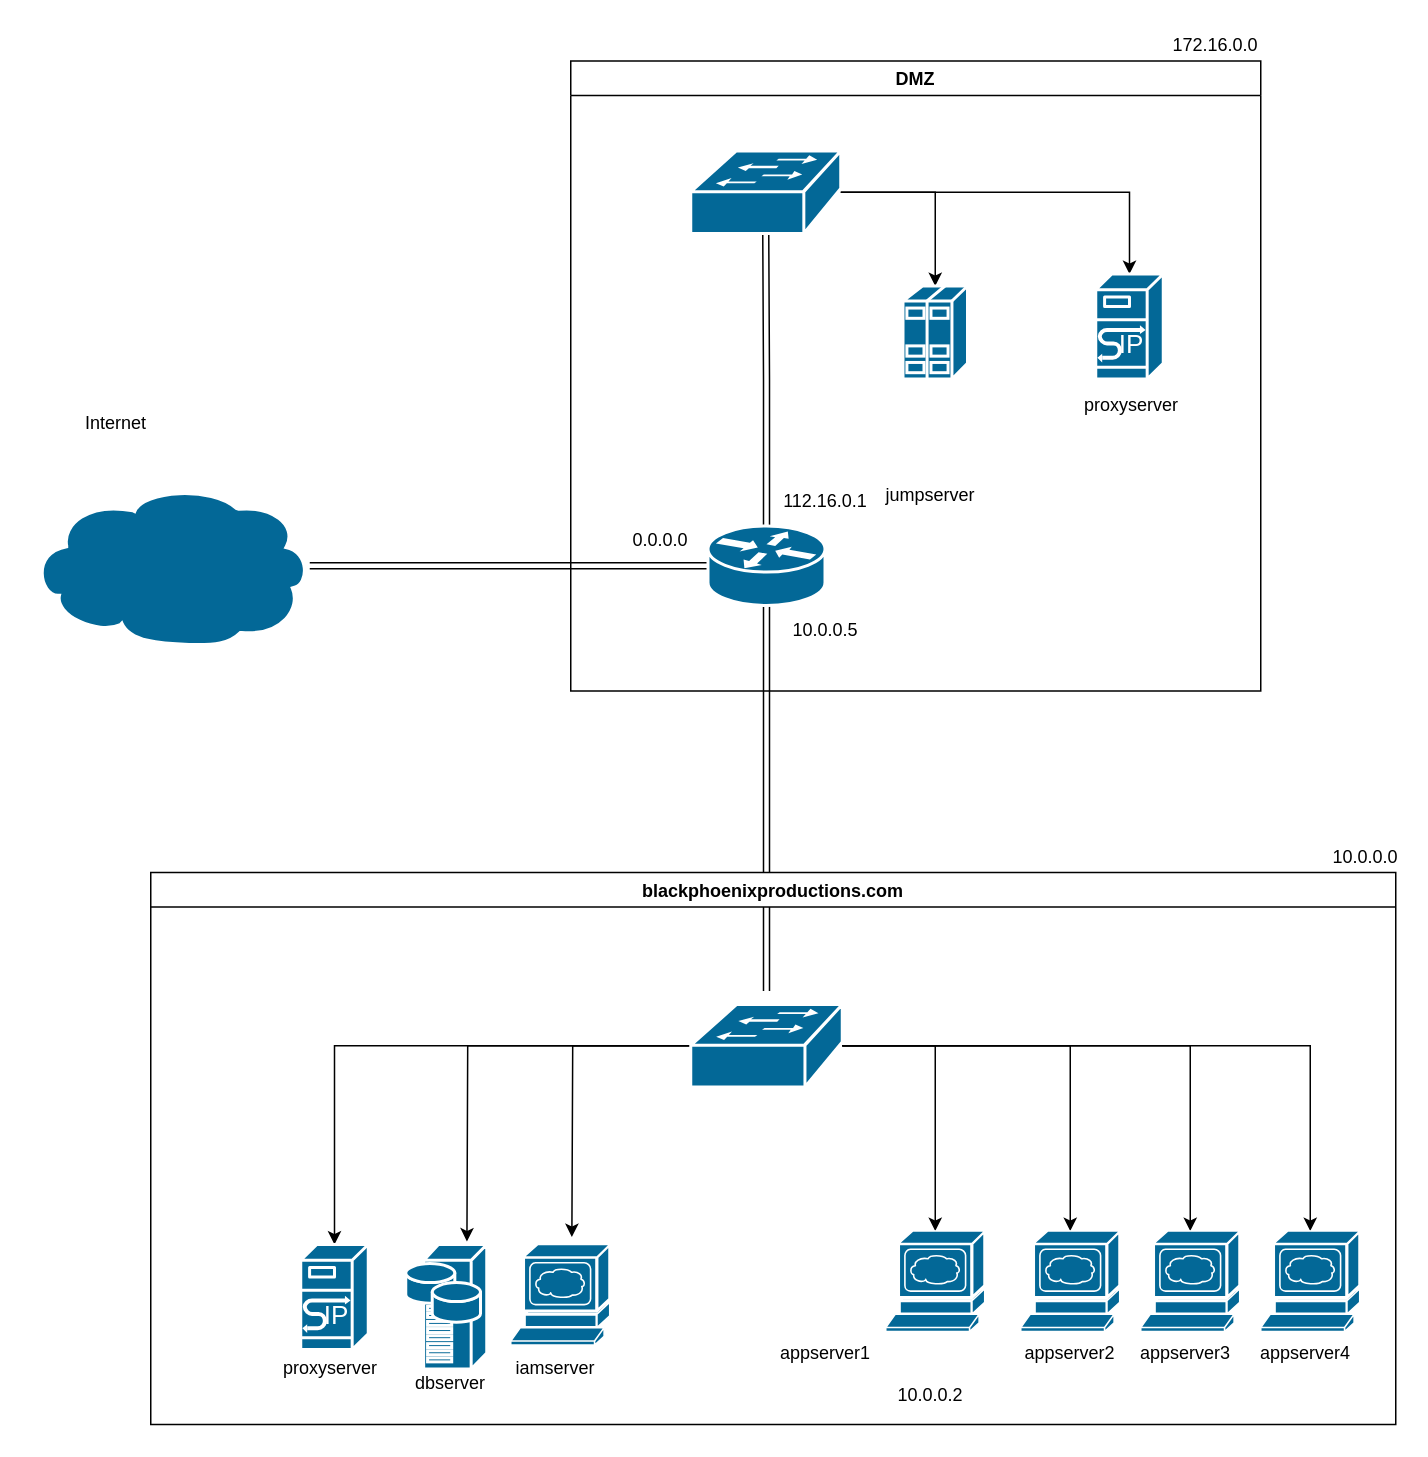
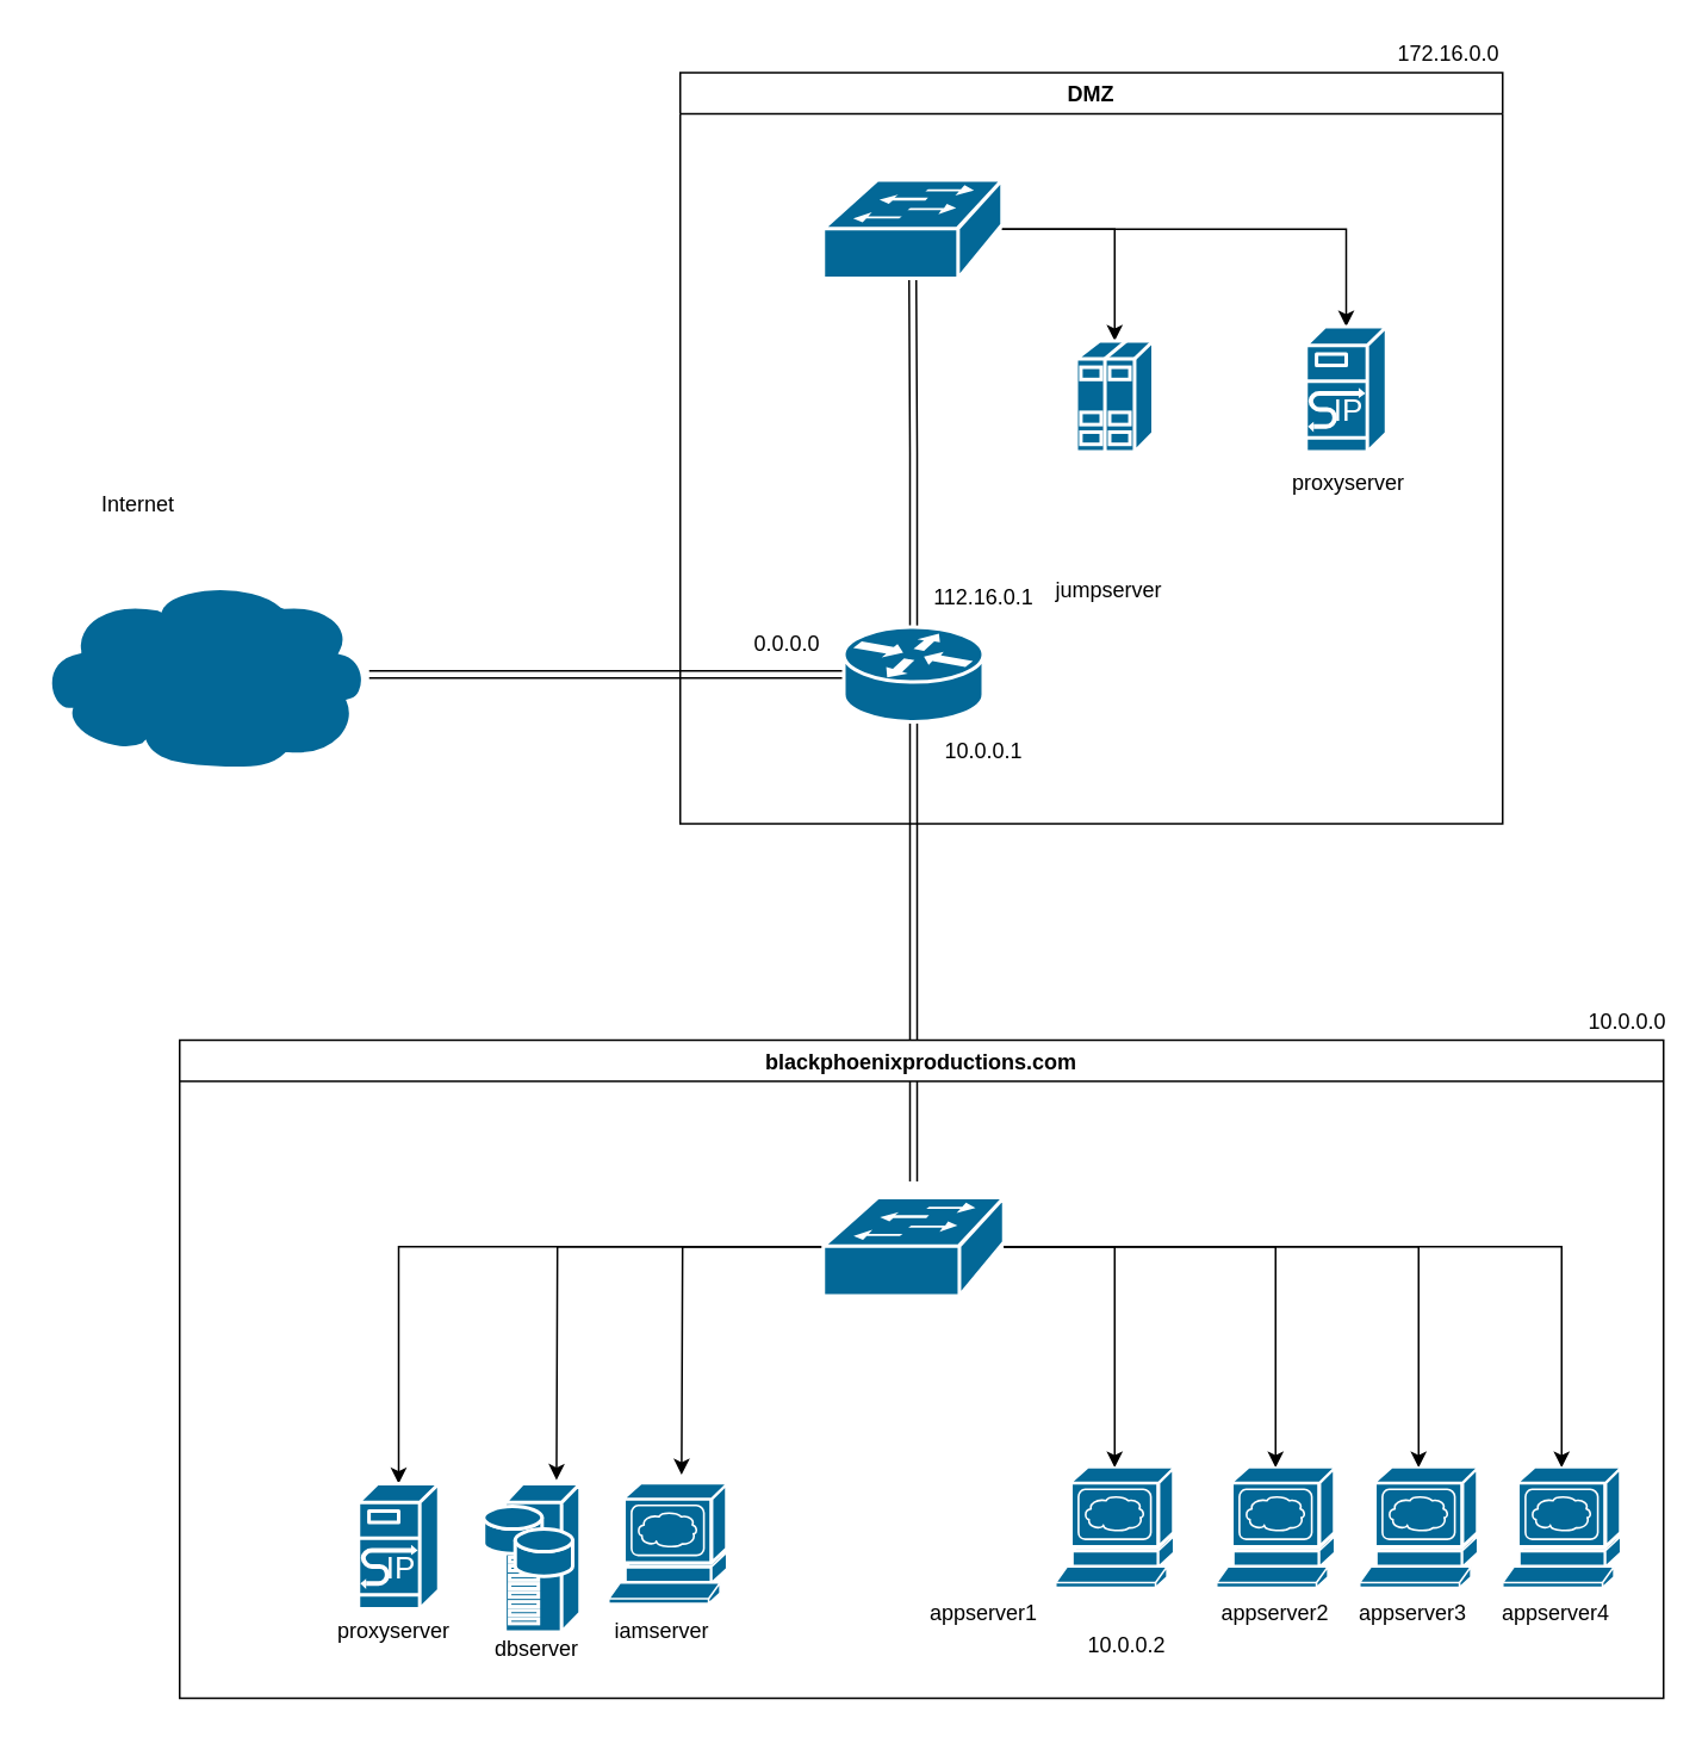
  <mxCell id="0" />
  <mxCell id="1" parent="0" />
  <mxCell id="2" style="edgeStyle=orthogonalEdgeStyle;rounded=0;orthogonalLoop=1;jettySize=auto;html=1;entryX=0.5;entryY=0.98;entryDx=0;entryDy=0;entryPerimeter=0;shape=link;strokeColor=#000000;" edge="1" parent="1" source="5" target="18"><mxGeometry relative="1" as="geometry" /></mxCell>
  <mxCell id="3" style="edgeStyle=orthogonalEdgeStyle;shape=link;rounded=0;orthogonalLoop=1;jettySize=auto;html=1;strokeColor=#000000;" edge="1" parent="1" source="5"><mxGeometry relative="1" as="geometry"><mxPoint x="510.5" y="660" as="targetPoint" /></mxGeometry></mxCell>
  <mxCell id="4" style="edgeStyle=orthogonalEdgeStyle;shape=link;rounded=0;orthogonalLoop=1;jettySize=auto;html=1;strokeColor=#000000;" edge="1" parent="1" source="5" target="20"><mxGeometry relative="1" as="geometry" /></mxCell>
  <mxCell id="5" value="" style="shape=mxgraph.cisco.routers.router;html=1;pointerEvents=1;dashed=0;fillColor=#036897;strokeColor=#ffffff;strokeWidth=2;verticalLabelPosition=bottom;verticalAlign=top;align=center;outlineConnect=0;" vertex="1" parent="1"><mxGeometry x="471.5" y="350" width="78" height="53" as="geometry" /></mxCell>
  <mxCell id="6" style="edgeStyle=orthogonalEdgeStyle;rounded=0;orthogonalLoop=1;jettySize=auto;html=1;" edge="1" parent="1" source="13"><mxGeometry relative="1" as="geometry"><mxPoint x="310.8" y="827" as="targetPoint" /></mxGeometry></mxCell>
  <mxCell id="7" style="edgeStyle=orthogonalEdgeStyle;rounded=0;orthogonalLoop=1;jettySize=auto;html=1;entryX=0.5;entryY=0;entryDx=0;entryDy=0;entryPerimeter=0;" edge="1" parent="1" source="13"><mxGeometry relative="1" as="geometry"><mxPoint x="380.75" y="824" as="targetPoint" /></mxGeometry></mxCell>
  <mxCell id="8" style="edgeStyle=orthogonalEdgeStyle;rounded=0;orthogonalLoop=1;jettySize=auto;html=1;" edge="1" parent="1" source="13" target="14"><mxGeometry relative="1" as="geometry" /></mxCell>
  <mxCell id="9" style="edgeStyle=orthogonalEdgeStyle;rounded=0;orthogonalLoop=1;jettySize=auto;html=1;" edge="1" parent="1" source="13" target="15"><mxGeometry relative="1" as="geometry" /></mxCell>
  <mxCell id="10" style="edgeStyle=orthogonalEdgeStyle;rounded=0;orthogonalLoop=1;jettySize=auto;html=1;" edge="1" parent="1" source="13" target="21"><mxGeometry relative="1" as="geometry" /></mxCell>
  <mxCell id="11" style="edgeStyle=orthogonalEdgeStyle;rounded=0;orthogonalLoop=1;jettySize=auto;html=1;" edge="1" parent="1" source="13" target="22"><mxGeometry relative="1" as="geometry" /></mxCell>
  <mxCell id="12" style="edgeStyle=orthogonalEdgeStyle;rounded=0;orthogonalLoop=1;jettySize=auto;html=1;" edge="1" parent="1" source="13" target="23"><mxGeometry relative="1" as="geometry" /></mxCell>
  <mxCell id="13" value="" style="shape=mxgraph.cisco.switches.workgroup_switch;html=1;pointerEvents=1;dashed=0;fillColor=#036897;strokeColor=#ffffff;strokeWidth=2;verticalLabelPosition=bottom;verticalAlign=top;align=center;outlineConnect=0;" vertex="1" parent="1"><mxGeometry x="460" y="669" width="101" height="55" as="geometry" /></mxCell>
  <mxCell id="14" value="" style="shape=mxgraph.cisco.servers.www_server;html=1;pointerEvents=1;dashed=0;fillColor=#036897;strokeColor=#ffffff;strokeWidth=2;verticalLabelPosition=bottom;verticalAlign=top;align=center;outlineConnect=0;" vertex="1" parent="1"><mxGeometry x="590" y="820" width="66" height="67" as="geometry" /></mxCell>
  <mxCell id="15" value="" style="shape=mxgraph.cisco.servers.www_server;html=1;pointerEvents=1;dashed=0;fillColor=#036897;strokeColor=#ffffff;strokeWidth=2;verticalLabelPosition=bottom;verticalAlign=top;align=center;outlineConnect=0;" vertex="1" parent="1"><mxGeometry x="680" y="820" width="66" height="67" as="geometry" /></mxCell>
  <mxCell id="16" style="edgeStyle=orthogonalEdgeStyle;rounded=0;orthogonalLoop=1;jettySize=auto;html=1;entryX=0.5;entryY=0;entryDx=0;entryDy=0;entryPerimeter=0;" edge="1" parent="1" source="18" target="19"><mxGeometry relative="1" as="geometry" /></mxCell>
  <mxCell id="17" style="edgeStyle=orthogonalEdgeStyle;rounded=0;orthogonalLoop=1;jettySize=auto;html=1;entryX=0.5;entryY=0;entryDx=0;entryDy=0;entryPerimeter=0;" edge="1" parent="1" source="18" target="26"><mxGeometry relative="1" as="geometry" /></mxCell>
  <mxCell id="18" value="" style="shape=mxgraph.cisco.switches.workgroup_switch;html=1;pointerEvents=1;dashed=0;fillColor=#036897;strokeColor=#ffffff;strokeWidth=2;verticalLabelPosition=bottom;verticalAlign=top;align=center;outlineConnect=0;" vertex="1" parent="1"><mxGeometry x="460" y="100" width="100" height="55" as="geometry" /></mxCell>
  <mxCell id="19" value="" style="shape=mxgraph.cisco.servers.standard_host;html=1;pointerEvents=1;dashed=0;fillColor=#036897;strokeColor=#ffffff;strokeWidth=2;verticalLabelPosition=bottom;verticalAlign=top;align=center;outlineConnect=0;" vertex="1" parent="1"><mxGeometry x="601.5" y="190" width="43" height="62" as="geometry" /></mxCell>
  <mxCell id="20" value="" style="shape=mxgraph.cisco.storage.cloud;html=1;pointerEvents=1;dashed=0;fillColor=#036897;strokeColor=#ffffff;strokeWidth=2;verticalLabelPosition=bottom;verticalAlign=top;align=center;outlineConnect=0;" vertex="1" parent="1"><mxGeometry x="20" y="323.5" width="186" height="106" as="geometry" /></mxCell>
  <mxCell id="21" value="" style="shape=mxgraph.cisco.servers.www_server;html=1;pointerEvents=1;dashed=0;fillColor=#036897;strokeColor=#ffffff;strokeWidth=2;verticalLabelPosition=bottom;verticalAlign=top;align=center;outlineConnect=0;" vertex="1" parent="1"><mxGeometry x="760" y="820" width="66" height="67" as="geometry" /></mxCell>
  <mxCell id="22" value="" style="shape=mxgraph.cisco.servers.www_server;html=1;pointerEvents=1;dashed=0;fillColor=#036897;strokeColor=#ffffff;strokeWidth=2;verticalLabelPosition=bottom;verticalAlign=top;align=center;outlineConnect=0;" vertex="1" parent="1"><mxGeometry x="840" y="820" width="66" height="67" as="geometry" /></mxCell>
  <mxCell id="23" value="" style="shape=mxgraph.cisco.servers.sip_proxy_server;html=1;pointerEvents=1;dashed=0;fillColor=#036897;strokeColor=#ffffff;strokeWidth=2;verticalLabelPosition=bottom;verticalAlign=top;align=center;outlineConnect=0;" vertex="1" parent="1"><mxGeometry x="200" y="829" width="45" height="70" as="geometry" /></mxCell>
  <mxCell id="24" value="" style="shape=mxgraph.cisco.servers.storage_server;html=1;pointerEvents=1;dashed=0;fillColor=#036897;strokeColor=#ffffff;strokeWidth=2;verticalLabelPosition=bottom;verticalAlign=top;align=center;outlineConnect=0;" vertex="1" parent="1"><mxGeometry x="270" y="829" width="54" height="83" as="geometry" /></mxCell>
  <mxCell id="25" value="" style="shape=mxgraph.cisco.servers.www_server;html=1;pointerEvents=1;dashed=0;fillColor=#036897;strokeColor=#ffffff;strokeWidth=2;verticalLabelPosition=bottom;verticalAlign=top;align=center;outlineConnect=0;" vertex="1" parent="1"><mxGeometry x="340" y="829" width="66" height="67" as="geometry" /></mxCell>
  <mxCell id="26" value="" style="shape=mxgraph.cisco.servers.sip_proxy_server;html=1;pointerEvents=1;dashed=0;fillColor=#036897;strokeColor=#ffffff;strokeWidth=2;verticalLabelPosition=bottom;verticalAlign=top;align=center;outlineConnect=0;" vertex="1" parent="1"><mxGeometry x="730" y="182" width="45" height="70" as="geometry" /></mxCell>
  <mxCell id="27" value="0.0.0.0" style="text;html=1;strokeColor=none;fillColor=none;align=center;verticalAlign=middle;whiteSpace=wrap;rounded=0;" vertex="1" parent="1"><mxGeometry x="420" y="350" width="40" height="20" as="geometry" /></mxCell>
- <mxCell id="28" value="10.0.0.5&lt;br&gt;" style="text;html=1;strokeColor=none;fillColor=none;align=center;verticalAlign=middle;whiteSpace=wrap;rounded=0;" vertex="1" parent="1"><mxGeometry x="530" y="409.5" width="40" height="20" as="geometry" /></mxCell>
+ <mxCell id="28" value="10.0.0.1&lt;br&gt;" style="text;html=1;strokeColor=none;fillColor=none;align=center;verticalAlign=middle;whiteSpace=wrap;rounded=0;" vertex="1" parent="1"><mxGeometry x="530" y="409.5" width="40" height="20" as="geometry" /></mxCell>
  <mxCell id="29" value="112.16.0.1" style="text;html=1;strokeColor=none;fillColor=none;align=center;verticalAlign=middle;whiteSpace=wrap;rounded=0;" vertex="1" parent="1"><mxGeometry x="530" y="323.5" width="40" height="20" as="geometry" /></mxCell>
  <mxCell id="30" value="DMZ" style="swimlane;" vertex="1" parent="1"><mxGeometry x="380" y="40" width="460" height="420" as="geometry"><mxRectangle x="-276" y="-150" width="60" height="23" as="alternateBounds" /></mxGeometry></mxCell>
  <mxCell id="31" value="jumpserver" style="text;html=1;strokeColor=none;fillColor=none;align=center;verticalAlign=middle;whiteSpace=wrap;rounded=0;" vertex="1" parent="30"><mxGeometry x="220" y="280" width="40" height="20" as="geometry" /></mxCell>
  <mxCell id="32" value="proxyserver" style="text;html=1;strokeColor=none;fillColor=none;align=center;verticalAlign=middle;whiteSpace=wrap;rounded=0;" vertex="1" parent="30"><mxGeometry x="330" y="220" width="87.5" height="20" as="geometry" /></mxCell>
  <mxCell id="33" value="blackphoenixproductions.com" style="swimlane;" vertex="1" parent="1"><mxGeometry x="100" y="581" width="830" height="368" as="geometry" /></mxCell>
  <mxCell id="34" value="appserver1" style="text;html=1;strokeColor=none;fillColor=none;align=center;verticalAlign=middle;whiteSpace=wrap;rounded=0;" vertex="1" parent="33"><mxGeometry x="430" y="311" width="40" height="20" as="geometry" /></mxCell>
  <mxCell id="35" value="appserver2" style="text;html=1;strokeColor=none;fillColor=none;align=center;verticalAlign=middle;whiteSpace=wrap;rounded=0;" vertex="1" parent="33"><mxGeometry x="593" y="311" width="40" height="20" as="geometry" /></mxCell>
  <mxCell id="36" value="appserver3" style="text;html=1;strokeColor=none;fillColor=none;align=center;verticalAlign=middle;whiteSpace=wrap;rounded=0;" vertex="1" parent="33"><mxGeometry x="670" y="311" width="40" height="20" as="geometry" /></mxCell>
  <mxCell id="37" value="appserver4" style="text;html=1;strokeColor=none;fillColor=none;align=center;verticalAlign=middle;whiteSpace=wrap;rounded=0;" vertex="1" parent="33"><mxGeometry x="750" y="311" width="40" height="20" as="geometry" /></mxCell>
  <mxCell id="38" value="proxyserver" style="text;html=1;strokeColor=none;fillColor=none;align=center;verticalAlign=middle;whiteSpace=wrap;rounded=0;" vertex="1" parent="33"><mxGeometry x="100" y="321" width="40" height="20" as="geometry" /></mxCell>
  <mxCell id="39" value="dbserver" style="text;html=1;strokeColor=none;fillColor=none;align=center;verticalAlign=middle;whiteSpace=wrap;rounded=0;" vertex="1" parent="33"><mxGeometry x="180" y="331" width="40" height="20" as="geometry" /></mxCell>
  <mxCell id="40" value="iamserver" style="text;html=1;strokeColor=none;fillColor=none;align=center;verticalAlign=middle;whiteSpace=wrap;rounded=0;" vertex="1" parent="33"><mxGeometry x="250" y="321" width="40" height="20" as="geometry" /></mxCell>
- <mxCell id="41" value="10.0.0.2" style="text;html=1;strokeColor=none;fillColor=none;align=center;verticalAlign=middle;whiteSpace=wrap;rounded=0;" vertex="1" parent="33"><mxGeometry x="500" y="339" width="40" height="20" as="geometry" /></mxCell>
+ <mxCell id="41" value="10.0.0.2" style="text;html=1;strokeColor=none;fillColor=none;align=center;verticalAlign=middle;whiteSpace=wrap;rounded=0;" vertex="1" parent="33"><mxGeometry x="510" y="329" width="40" height="20" as="geometry" /></mxCell>
  <mxCell id="42" value="Internet" style="text;html=1;strokeColor=none;fillColor=none;align=center;verticalAlign=middle;whiteSpace=wrap;rounded=0;" vertex="1" parent="1"><mxGeometry x="57" y="272" width="40" height="20" as="geometry" /></mxCell>
  <mxCell id="43" value="10.0.0.0" style="text;html=1;strokeColor=none;fillColor=none;align=center;verticalAlign=middle;whiteSpace=wrap;rounded=0;" vertex="1" parent="1"><mxGeometry x="890" y="561" width="40" height="20" as="geometry" /></mxCell>
  <mxCell id="44" value="172.16.0.0" style="text;html=1;strokeColor=none;fillColor=none;align=center;verticalAlign=middle;whiteSpace=wrap;rounded=0;" vertex="1" parent="1"><mxGeometry x="790" y="20" width="40" height="20" as="geometry" /></mxCell>
